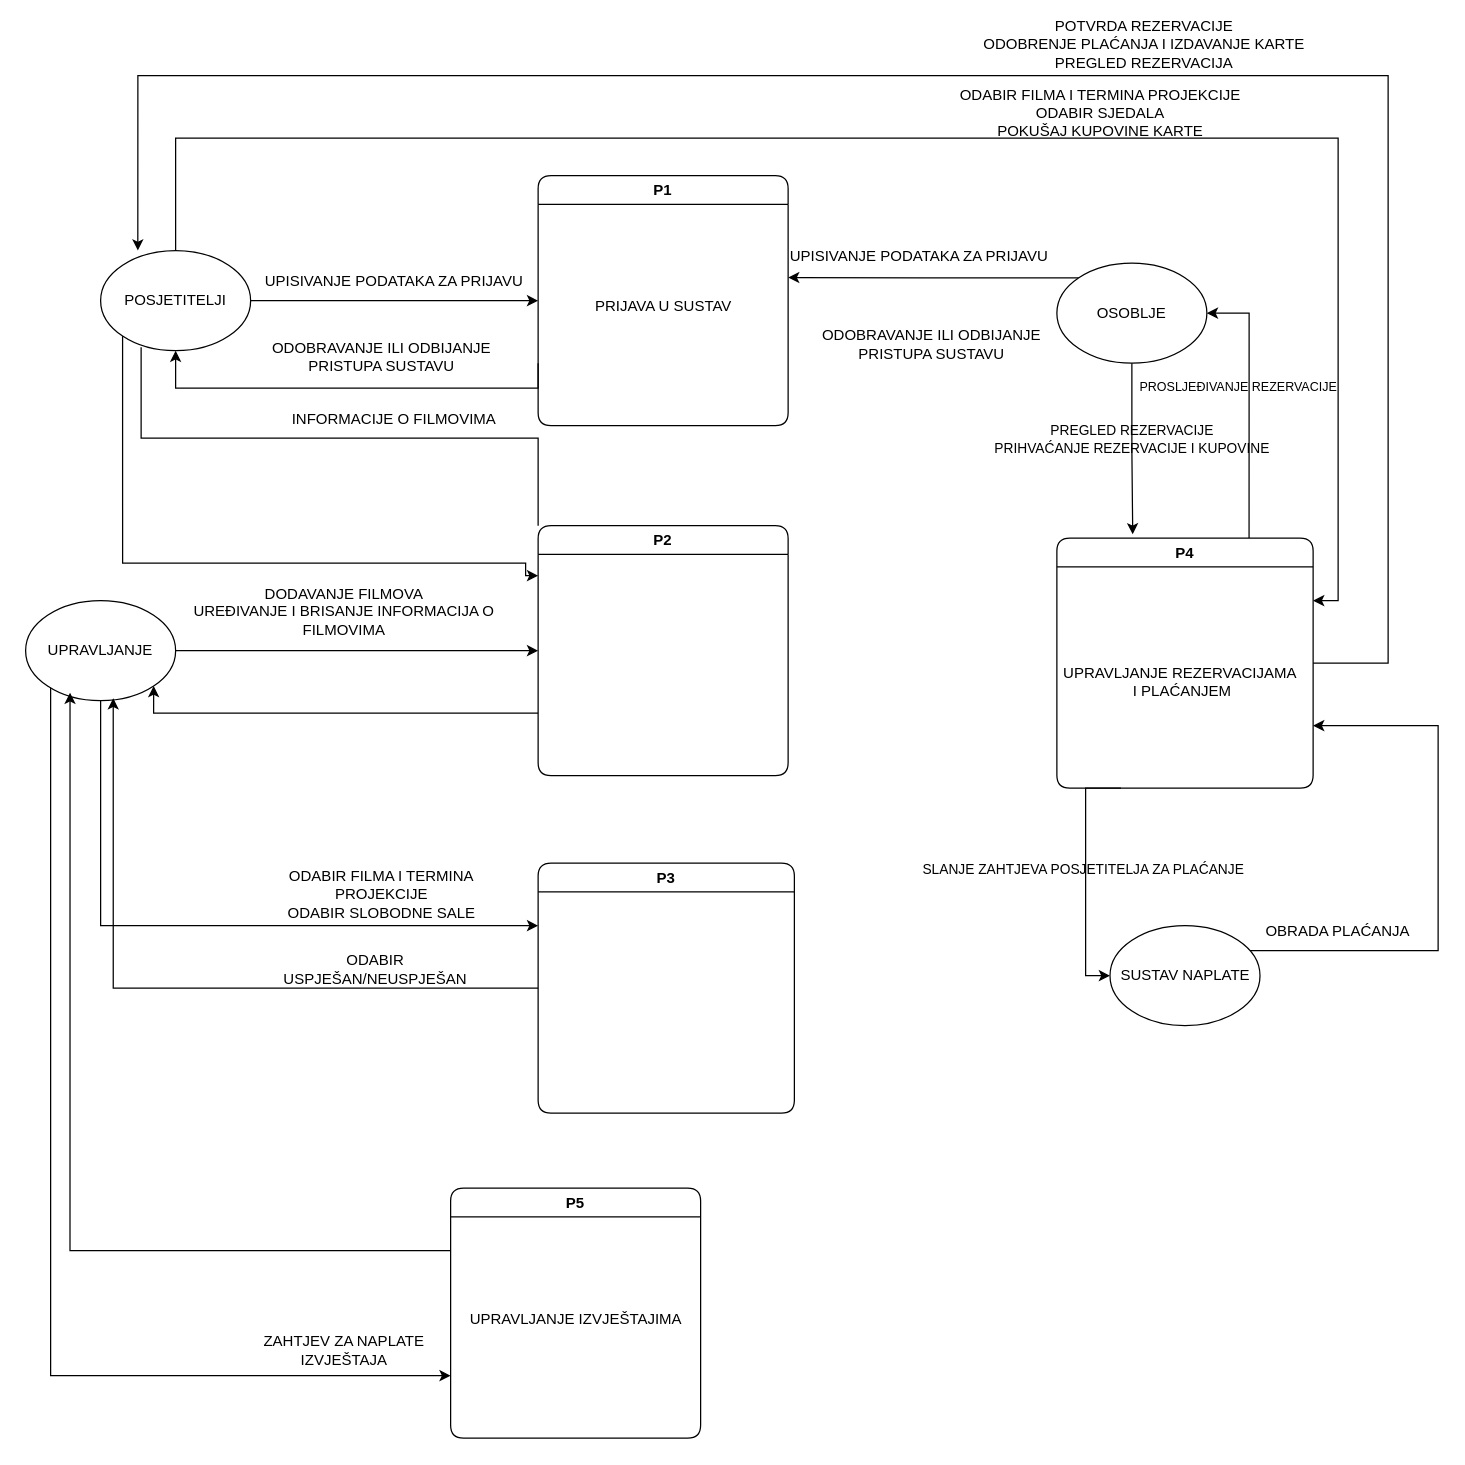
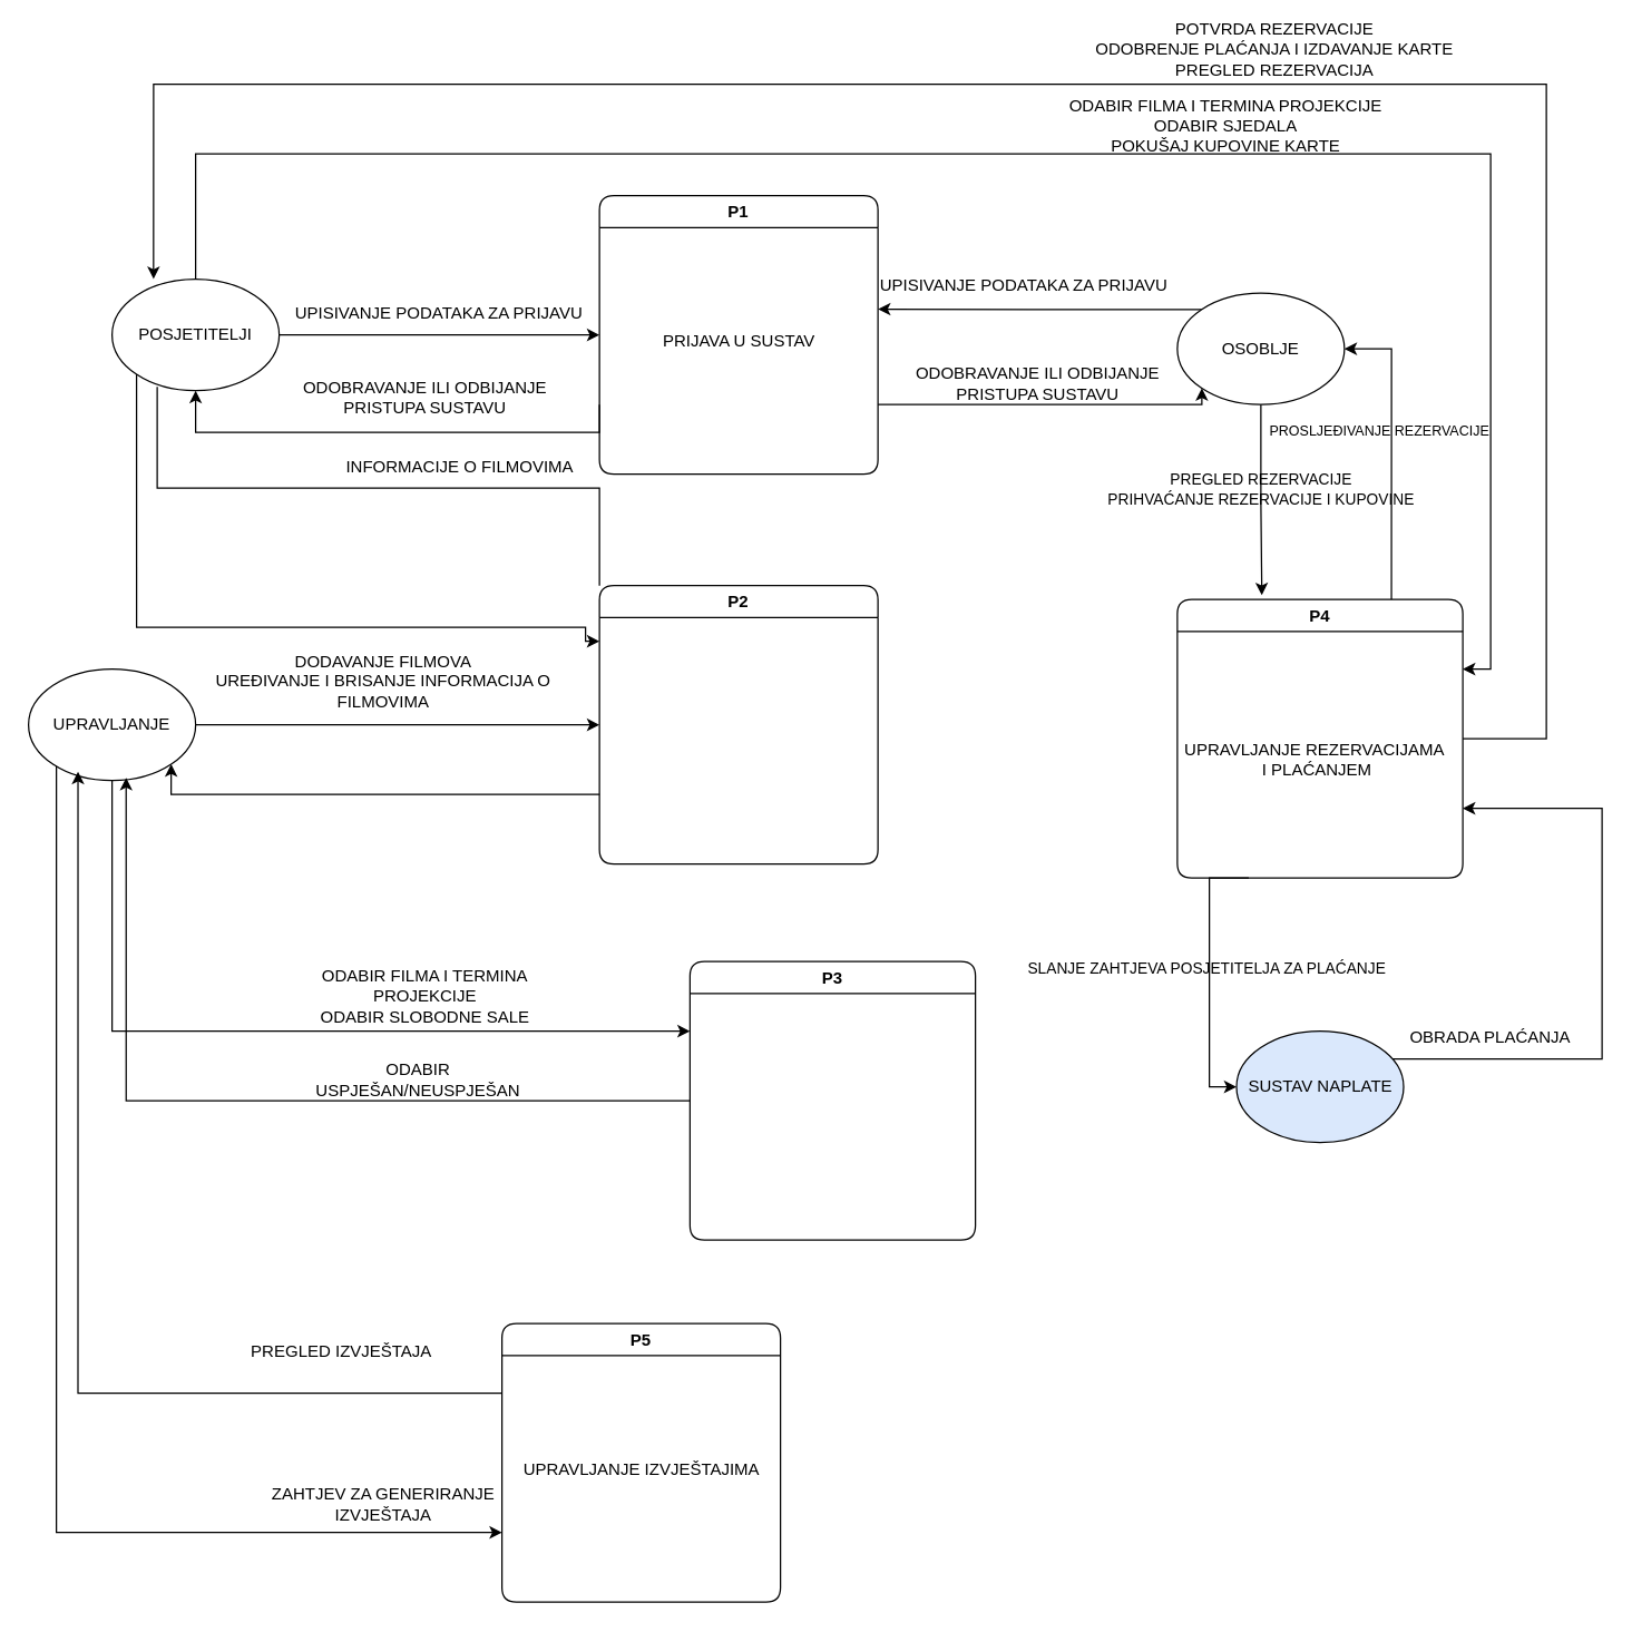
  <mxCell id="0" />
  <mxCell id="1" parent="0" />
  <mxCell id="2" style="edgeStyle=orthogonalEdgeStyle;rounded=0;orthogonalLoop=1;jettySize=auto;html=1;entryX=0;entryY=0.5;entryDx=0;entryDy=0;" edge="1" parent="1" source="5" target="14"><mxGeometry relative="1" as="geometry"><mxPoint x="340" y="240" as="targetPoint" /></mxGeometry></mxCell>
  <mxCell id="3" style="edgeStyle=orthogonalEdgeStyle;rounded=0;orthogonalLoop=1;jettySize=auto;html=1;exitX=0;exitY=1;exitDx=0;exitDy=0;" edge="1" parent="1" source="5"><mxGeometry relative="1" as="geometry"><mxPoint x="430" y="460" as="targetPoint" /><Array as="points"><mxPoint x="98" y="450" /><mxPoint x="420" y="450" /><mxPoint x="420" y="460" /></Array></mxGeometry></mxCell>
  <mxCell id="4" style="edgeStyle=orthogonalEdgeStyle;rounded=0;orthogonalLoop=1;jettySize=auto;html=1;exitX=0.5;exitY=0;exitDx=0;exitDy=0;entryX=1;entryY=0.25;entryDx=0;entryDy=0;" edge="1" parent="1" source="5" target="23"><mxGeometry relative="1" as="geometry"><Array as="points"><mxPoint x="140" y="110" /><mxPoint x="1070" y="110" /><mxPoint x="1070" y="480" /></Array></mxGeometry></mxCell>
  <mxCell id="5" value="POSJETITELJI" style="ellipse;whiteSpace=wrap;html=1;" vertex="1" parent="1"><mxGeometry x="80" y="200" width="120" height="80" as="geometry" /></mxCell>
  <mxCell id="6" style="edgeStyle=orthogonalEdgeStyle;rounded=0;orthogonalLoop=1;jettySize=auto;html=1;exitX=0;exitY=0;exitDx=0;exitDy=0;" edge="1" parent="1" source="7"><mxGeometry relative="1" as="geometry"><mxPoint x="630" y="221.5" as="targetPoint" /></mxGeometry></mxCell>
  <mxCell id="7" value="OSOBLJE" style="ellipse;whiteSpace=wrap;html=1;" vertex="1" parent="1"><mxGeometry x="845" y="210" width="120" height="80" as="geometry" /></mxCell>
  <mxCell id="8" style="edgeStyle=orthogonalEdgeStyle;rounded=0;orthogonalLoop=1;jettySize=auto;html=1;entryX=0;entryY=0.5;entryDx=0;entryDy=0;" edge="1" parent="1" source="11" target="18"><mxGeometry relative="1" as="geometry" /></mxCell>
  <mxCell id="9" style="edgeStyle=orthogonalEdgeStyle;rounded=0;orthogonalLoop=1;jettySize=auto;html=1;exitX=0.5;exitY=1;exitDx=0;exitDy=0;entryX=0;entryY=0.25;entryDx=0;entryDy=0;" edge="1" parent="1" source="11" target="16"><mxGeometry relative="1" as="geometry" /></mxCell>
  <mxCell id="10" style="edgeStyle=orthogonalEdgeStyle;rounded=0;orthogonalLoop=1;jettySize=auto;html=1;exitX=0;exitY=1;exitDx=0;exitDy=0;entryX=0;entryY=0.75;entryDx=0;entryDy=0;" edge="1" parent="1" source="11" target="25"><mxGeometry relative="1" as="geometry"><Array as="points"><mxPoint x="40" y="548" /><mxPoint x="40" y="1100" /></Array></mxGeometry></mxCell>
  <mxCell id="11" value="UPRAVLJANJE" style="ellipse;whiteSpace=wrap;html=1;" vertex="1" parent="1"><mxGeometry y="480" width="120" height="80" as="geometry" x="20" /></mxCell>
  <mxCell id="12" style="edgeStyle=orthogonalEdgeStyle;rounded=0;orthogonalLoop=1;jettySize=auto;html=1;exitX=0;exitY=0.75;exitDx=0;exitDy=0;entryX=0.5;entryY=1;entryDx=0;entryDy=0;" edge="1" parent="1" source="14" target="5"><mxGeometry relative="1" as="geometry"><Array as="points"><mxPoint x="430" y="310" /><mxPoint x="140" y="310" /></Array></mxGeometry></mxCell>
+ <mxCell id="13" style="edgeStyle=orthogonalEdgeStyle;rounded=0;orthogonalLoop=1;jettySize=auto;html=1;exitX=1;exitY=0.75;exitDx=0;exitDy=0;entryX=0;entryY=1;entryDx=0;entryDy=0;" edge="1" parent="1" source="14" target="7"><mxGeometry relative="1" as="geometry"><Array as="points"><mxPoint x="863" y="290" /></Array></mxGeometry></mxCell>
  <mxCell id="14" value="P1" style="swimlane;whiteSpace=wrap;html=1;rounded=1;" vertex="1" parent="1"><mxGeometry x="430" y="140" width="200" height="200" as="geometry" /></mxCell>
  <mxCell id="15" value="PRIJAVA U SUSTAV" style="text;html=1;align=center;verticalAlign=middle;resizable=0;points=[];autosize=1;strokeColor=none;fillColor=none;" vertex="1" parent="14"><mxGeometry x="35" y="90" width="130" height="30" as="geometry" /></mxCell>
- <mxCell id="16" value="P3" style="swimlane;whiteSpace=wrap;html=1;rounded=1;" vertex="1" parent="1"><mxGeometry x="430" y="690" width="205" height="200" as="geometry" /></mxCell>
+ <mxCell id="16" value="P3" style="swimlane;whiteSpace=wrap;html=1;rounded=1;" vertex="1" parent="1"><mxGeometry x="495" y="690" width="205" height="200" as="geometry" /></mxCell>
  <mxCell id="17" style="edgeStyle=orthogonalEdgeStyle;rounded=0;orthogonalLoop=1;jettySize=auto;html=1;exitX=0;exitY=0.75;exitDx=0;exitDy=0;entryX=1;entryY=1;entryDx=0;entryDy=0;" edge="1" parent="1" source="18" target="11"><mxGeometry relative="1" as="geometry"><Array as="points"><mxPoint x="122" y="570" /></Array></mxGeometry></mxCell>
  <mxCell id="18" value="P2" style="swimlane;whiteSpace=wrap;html=1;rounded=1;" vertex="1" parent="1"><mxGeometry x="430" y="420" width="200" height="200" as="geometry" /></mxCell>
  <mxCell id="19" style="edgeStyle=orthogonalEdgeStyle;rounded=0;orthogonalLoop=1;jettySize=auto;html=1;exitX=0.75;exitY=0;exitDx=0;exitDy=0;entryX=1;entryY=0.5;entryDx=0;entryDy=0;" edge="1" parent="1" source="23" target="7"><mxGeometry relative="1" as="geometry" /></mxCell>
  <mxCell id="20" value="&lt;span&gt;PROSLJEĐIVANJE REZERVACIJE&lt;/span&gt;" style="edgeLabel;html=1;align=center;verticalAlign=middle;resizable=0;points=[];labelBackgroundColor=none;fontSize=10;" vertex="1" connectable="0" parent="19"><mxGeometry x="0.101" y="1" relative="1" as="geometry"><mxPoint x="-8" y="-3" as="offset" /></mxGeometry></mxCell>
  <mxCell id="21" style="edgeStyle=orthogonalEdgeStyle;rounded=0;orthogonalLoop=1;jettySize=auto;html=1;exitX=0.25;exitY=1;exitDx=0;exitDy=0;entryX=0;entryY=0.5;entryDx=0;entryDy=0;" edge="1" parent="1" source="23" target="43"><mxGeometry relative="1" as="geometry"><Array as="points"><mxPoint x="868" y="630" /><mxPoint x="868" y="780" /></Array></mxGeometry></mxCell>
  <mxCell id="22" value="SLANJE ZAHTJEVA POSJETITELJA ZA PLAĆANJE" style="edgeLabel;html=1;align=center;verticalAlign=middle;resizable=0;points=[];labelBackgroundColor=none;" vertex="1" connectable="0" parent="21"><mxGeometry x="-0.057" y="-3" relative="1" as="geometry"><mxPoint as="offset" /></mxGeometry></mxCell>
  <mxCell id="23" value="P4" style="swimlane;whiteSpace=wrap;html=1;rounded=1;" vertex="1" parent="1"><mxGeometry x="845" y="430" width="205" height="200" as="geometry" /></mxCell>
  <mxCell id="24" value="&lt;div&gt;UPRAVLJANJE REZERVACIJAMA&amp;nbsp;&lt;/div&gt;&lt;div&gt;I PLAĆANJEM&lt;/div&gt;" style="text;html=1;align=center;verticalAlign=middle;resizable=0;points=[];autosize=1;strokeColor=none;fillColor=none;" vertex="1" parent="23"><mxGeometry x="-5" y="95" width="210" height="40" as="geometry" /></mxCell>
  <mxCell id="25" value="P5" style="swimlane;whiteSpace=wrap;html=1;rounded=1;" vertex="1" parent="1"><mxGeometry x="360" y="950" width="200" height="200" as="geometry" /></mxCell>
  <mxCell id="26" value="UPRAVLJANJE IZVJEŠTAJIMA" style="text;html=1;align=center;verticalAlign=middle;resizable=0;points=[];autosize=1;strokeColor=none;fillColor=none;" vertex="1" parent="25"><mxGeometry x="5" y="90" width="190" height="30" as="geometry" /></mxCell>
  <mxCell id="27" value="UPISIVANJE PODATAKA ZA PRIJAVU" style="text;html=1;align=center;verticalAlign=middle;whiteSpace=wrap;rounded=0;" vertex="1" parent="1"><mxGeometry x="210" y="210" width="210" height="30" as="geometry" /></mxCell>
  <mxCell id="28" value="ODOBRAVANJE ILI ODBIJANJE PRISTUPA SUSTAVU" style="text;html=1;align=center;verticalAlign=middle;whiteSpace=wrap;rounded=0;" vertex="1" parent="1"><mxGeometry x="190" y="270" width="230" height="30" as="geometry" /></mxCell>
  <mxCell id="29" value="UPISIVANJE PODATAKA ZA PRIJAVU" style="text;html=1;align=center;verticalAlign=middle;whiteSpace=wrap;rounded=0;" vertex="1" parent="1"><mxGeometry x="630" y="190" width="210" height="30" as="geometry" /></mxCell>
  <mxCell id="30" value="ODOBRAVANJE ILI ODBIJANJE PRISTUPA SUSTAVU" style="text;html=1;align=center;verticalAlign=middle;whiteSpace=wrap;rounded=0;" vertex="1" parent="1"><mxGeometry x="630" y="260" width="230" height="30" as="geometry" /></mxCell>
  <mxCell id="31" value="&lt;div&gt;DODAVANJE FILMOVA&lt;/div&gt;&lt;div&gt;UREĐIVANJE I BRISANJE INFORMACIJA O FILMOVIMA&lt;/div&gt;" style="text;html=1;align=center;verticalAlign=middle;whiteSpace=wrap;rounded=0;" vertex="1" parent="1"><mxGeometry x="120" y="484" width="310" height="10" as="geometry" /></mxCell>
  <mxCell id="32" value="&lt;div&gt;ODABIR FILMA I TERMINA PROJEKCIJE&lt;/div&gt;&lt;div&gt;ODABIR SLOBODNE SALE&lt;/div&gt;" style="text;html=1;align=center;verticalAlign=middle;whiteSpace=wrap;rounded=0;" vertex="1" parent="1"><mxGeometry x="220" y="710" width="170" height="10" as="geometry" /></mxCell>
  <mxCell id="33" style="edgeStyle=orthogonalEdgeStyle;rounded=0;orthogonalLoop=1;jettySize=auto;html=1;exitX=0;exitY=0.5;exitDx=0;exitDy=0;entryX=0.584;entryY=0.976;entryDx=0;entryDy=0;entryPerimeter=0;" edge="1" parent="1" source="16" target="11"><mxGeometry relative="1" as="geometry" /></mxCell>
  <mxCell id="34" value="ODABIR USPJEŠAN/NEUSPJEŠAN" style="text;html=1;align=center;verticalAlign=middle;whiteSpace=wrap;rounded=0;" vertex="1" parent="1"><mxGeometry x="220" y="750" width="160" height="50" as="geometry" /></mxCell>
  <mxCell id="35" style="edgeStyle=orthogonalEdgeStyle;rounded=0;orthogonalLoop=1;jettySize=auto;html=1;exitX=0;exitY=0;exitDx=0;exitDy=0;entryX=0.27;entryY=0.967;entryDx=0;entryDy=0;entryPerimeter=0;endArrow=none;" edge="1" parent="1" source="18" target="5"><mxGeometry relative="1" as="geometry" /></mxCell>
- <mxCell id="36" value="INFORMACIJE O FILMOVIMA" style="text;html=1;align=center;verticalAlign=middle;whiteSpace=wrap;rounded=0;" vertex="1" parent="1"><mxGeometry x="230" y="320" width="170" height="30" as="geometry" /></mxCell>
+ <mxCell id="36" value="INFORMACIJE O FILMOVIMA" style="text;html=1;align=center;verticalAlign=middle;whiteSpace=wrap;rounded=0;" vertex="1" parent="1"><mxGeometry x="245" y="320" width="170" height="30" as="geometry" /></mxCell>
  <mxCell id="37" value="&lt;div&gt;ODABIR FILMA I TERMINA PROJEKCIJE&lt;/div&gt;&lt;div&gt;ODABIR SJEDALA&lt;/div&gt;&lt;div&gt;POKUŠAJ KUPOVINE KARTE&lt;/div&gt;" style="text;html=1;align=center;verticalAlign=middle;whiteSpace=wrap;rounded=0;" vertex="1" parent="1"><mxGeometry x="760" y="50" width="240" height="80" as="geometry" /></mxCell>
  <mxCell id="38" style="edgeStyle=orthogonalEdgeStyle;rounded=0;orthogonalLoop=1;jettySize=auto;html=1;exitX=1;exitY=0.5;exitDx=0;exitDy=0;entryX=0.248;entryY=-0.002;entryDx=0;entryDy=0;entryPerimeter=0;" edge="1" parent="1" source="23" target="5"><mxGeometry relative="1" as="geometry"><Array as="points"><mxPoint x="1110" y="530" /><mxPoint x="1110" y="60" /><mxPoint x="110" y="60" /></Array></mxGeometry></mxCell>
  <mxCell id="39" value="&lt;div&gt;POTVRDA REZERVACIJE&lt;/div&gt;&lt;div&gt;ODOBRENJE PLAĆANJA I IZDAVANJE KARTE&lt;/div&gt;&lt;div&gt;PREGLED REZERVACIJA&lt;/div&gt;" style="text;html=1;align=center;verticalAlign=middle;whiteSpace=wrap;rounded=0;" vertex="1" parent="1"><mxGeometry x="780" y="20" width="270" height="30" as="geometry" /></mxCell>
  <mxCell id="40" style="edgeStyle=orthogonalEdgeStyle;rounded=0;orthogonalLoop=1;jettySize=auto;html=1;entryX=0.296;entryY=-0.015;entryDx=0;entryDy=0;entryPerimeter=0;" edge="1" parent="1" source="7" target="23"><mxGeometry relative="1" as="geometry" /></mxCell>
  <mxCell id="41" value="&lt;div&gt;PREGLED REZERVACIJE&lt;/div&gt;&lt;div&gt;PRIHVAĆANJE REZERVACIJE I KUPOVINE&lt;/div&gt;" style="edgeLabel;html=1;align=center;verticalAlign=middle;resizable=0;points=[];labelBackgroundColor=none;" vertex="1" connectable="0" parent="40"><mxGeometry x="-0.124" y="-1" relative="1" as="geometry"><mxPoint as="offset" /></mxGeometry></mxCell>
  <mxCell id="42" style="edgeStyle=orthogonalEdgeStyle;rounded=0;orthogonalLoop=1;jettySize=auto;html=1;entryX=1;entryY=0.75;entryDx=0;entryDy=0;" edge="1" parent="1" source="43" target="23"><mxGeometry relative="1" as="geometry"><Array as="points"><mxPoint x="1150" y="760" /><mxPoint x="1150" y="580" /></Array></mxGeometry></mxCell>
- <mxCell id="43" value="SUSTAV NAPLATE" style="ellipse;whiteSpace=wrap;html=1;" vertex="1" parent="1"><mxGeometry x="887.5" y="740" width="120" height="80" as="geometry" /></mxCell>
+ <mxCell id="43" value="SUSTAV NAPLATE" style="ellipse;whiteSpace=wrap;html=1;fillColor=#dae8fc;" vertex="1" parent="1"><mxGeometry x="887.5" y="740" width="120" height="80" as="geometry" /></mxCell>
  <mxCell id="44" value="OBRADA PLAĆANJA" style="text;html=1;align=center;verticalAlign=middle;whiteSpace=wrap;rounded=0;" vertex="1" parent="1"><mxGeometry x="1000" y="730" width="140" height="30" as="geometry" /></mxCell>
- <mxCell id="45" value="ZAHTJEV ZA NAPLATE IZVJEŠTAJA" style="text;html=1;align=center;verticalAlign=middle;whiteSpace=wrap;rounded=0;" vertex="1" parent="1"><mxGeometry x="175" y="1040" width="200" height="80" as="geometry" /></mxCell>
+ <mxCell id="45" value="ZAHTJEV ZA GENERIRANJE IZVJEŠTAJA" style="text;html=1;align=center;verticalAlign=middle;whiteSpace=wrap;rounded=0;" vertex="1" parent="1"><mxGeometry x="175" y="1040" width="200" height="80" as="geometry" /></mxCell>
  <mxCell id="46" style="edgeStyle=orthogonalEdgeStyle;rounded=0;orthogonalLoop=1;jettySize=auto;html=1;exitX=0;exitY=0.25;exitDx=0;exitDy=0;entryX=0.296;entryY=0.921;entryDx=0;entryDy=0;entryPerimeter=0;" edge="1" parent="1" source="25" target="11"><mxGeometry relative="1" as="geometry" /></mxCell>
+ <mxCell id="47" value="PREGLED IZVJEŠTAJA" style="text;html=1;align=center;verticalAlign=middle;whiteSpace=wrap;rounded=0;" vertex="1" parent="1"><mxGeometry x="175" y="960" width="140" height="20" as="geometry" /></mxCell>
